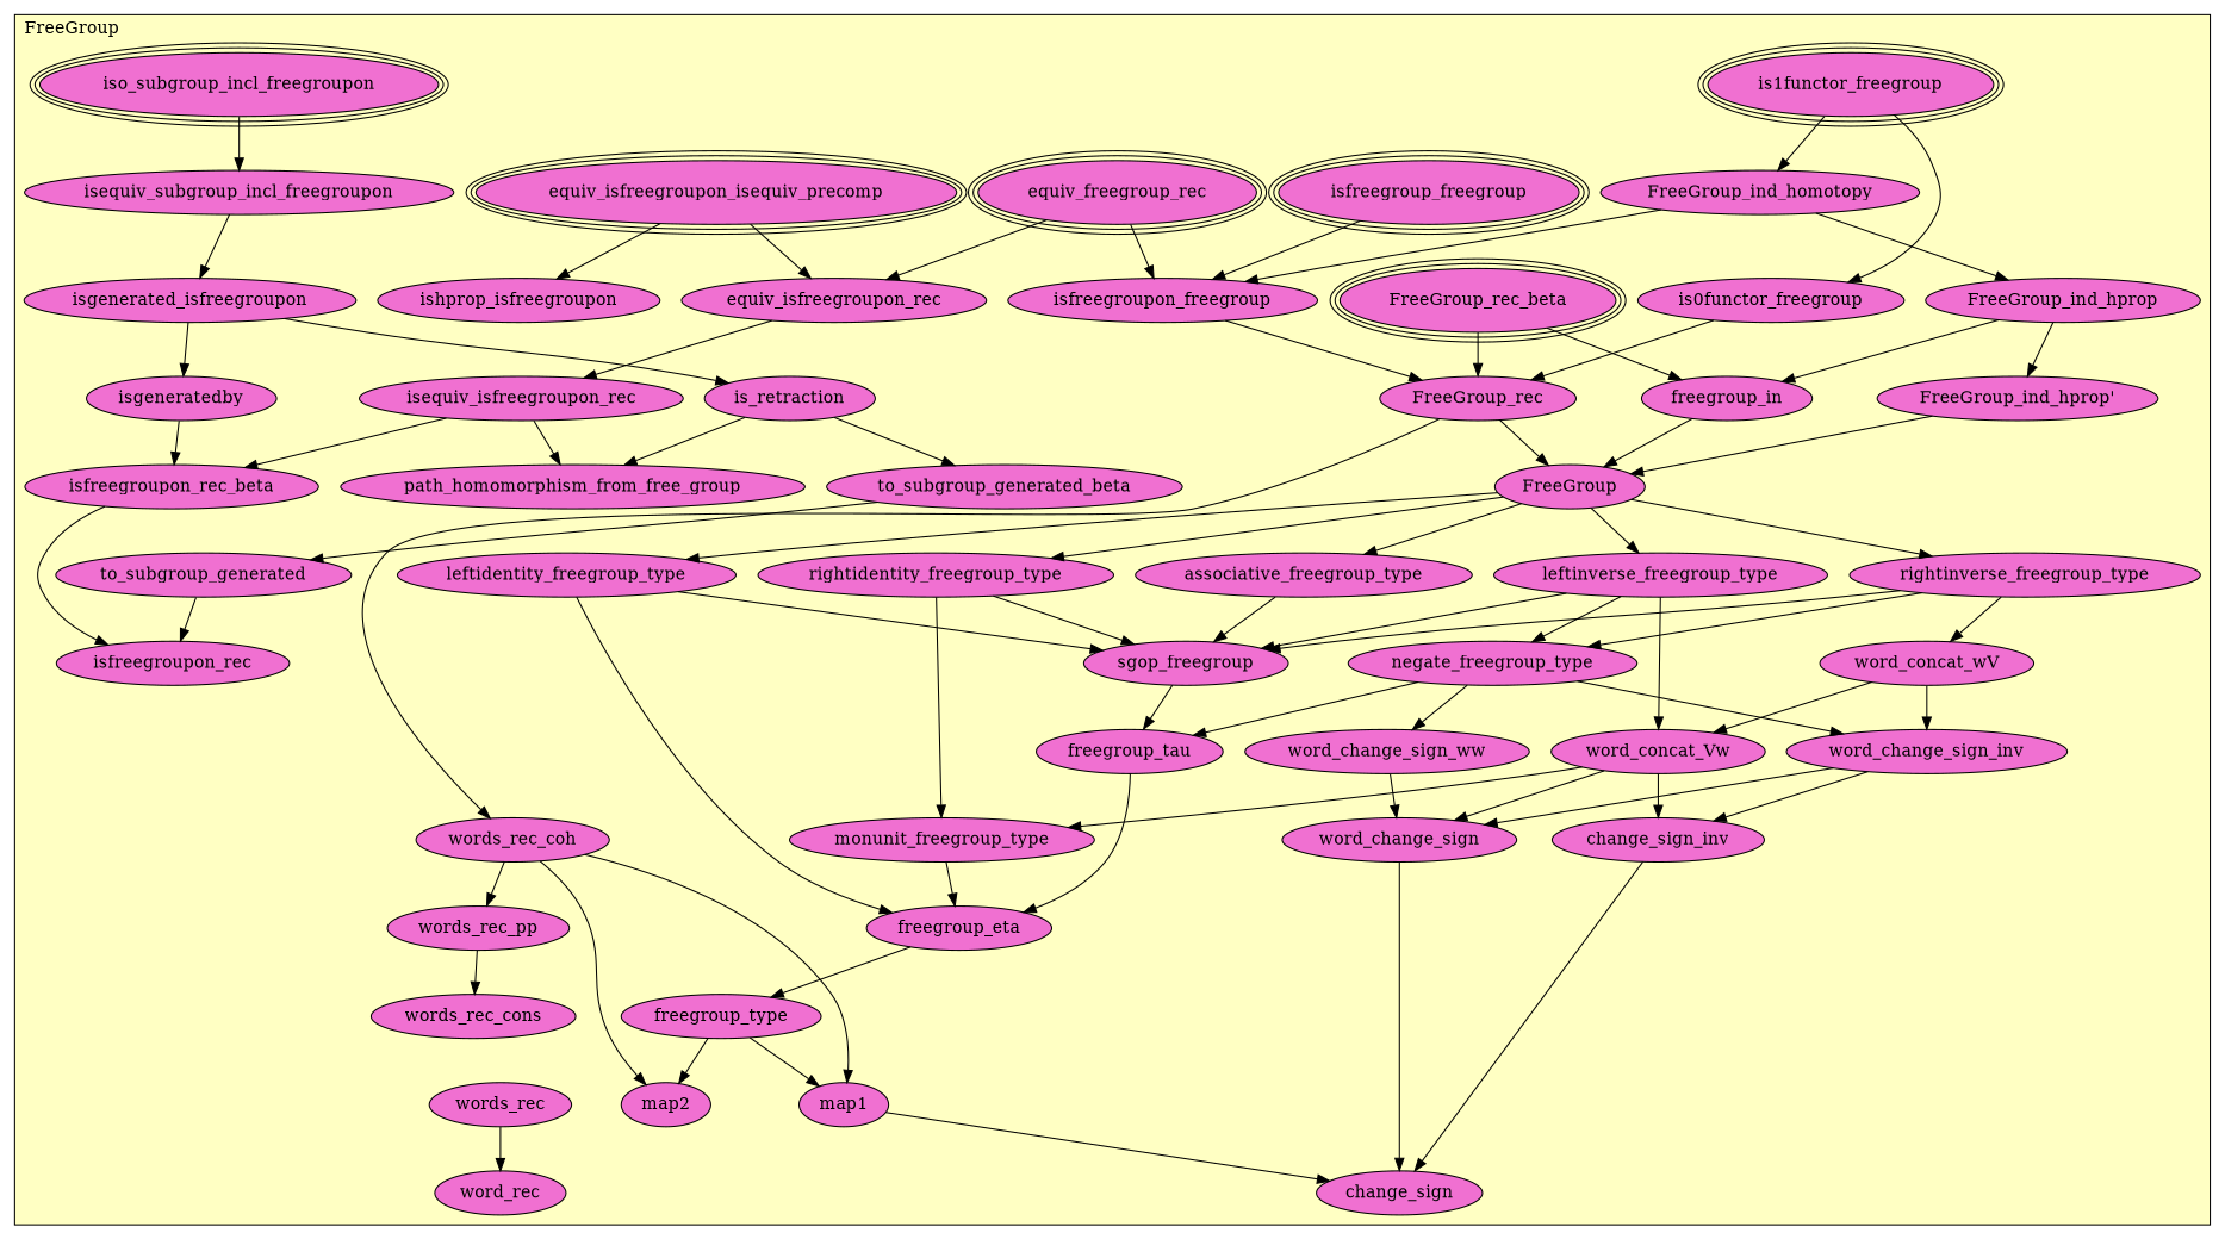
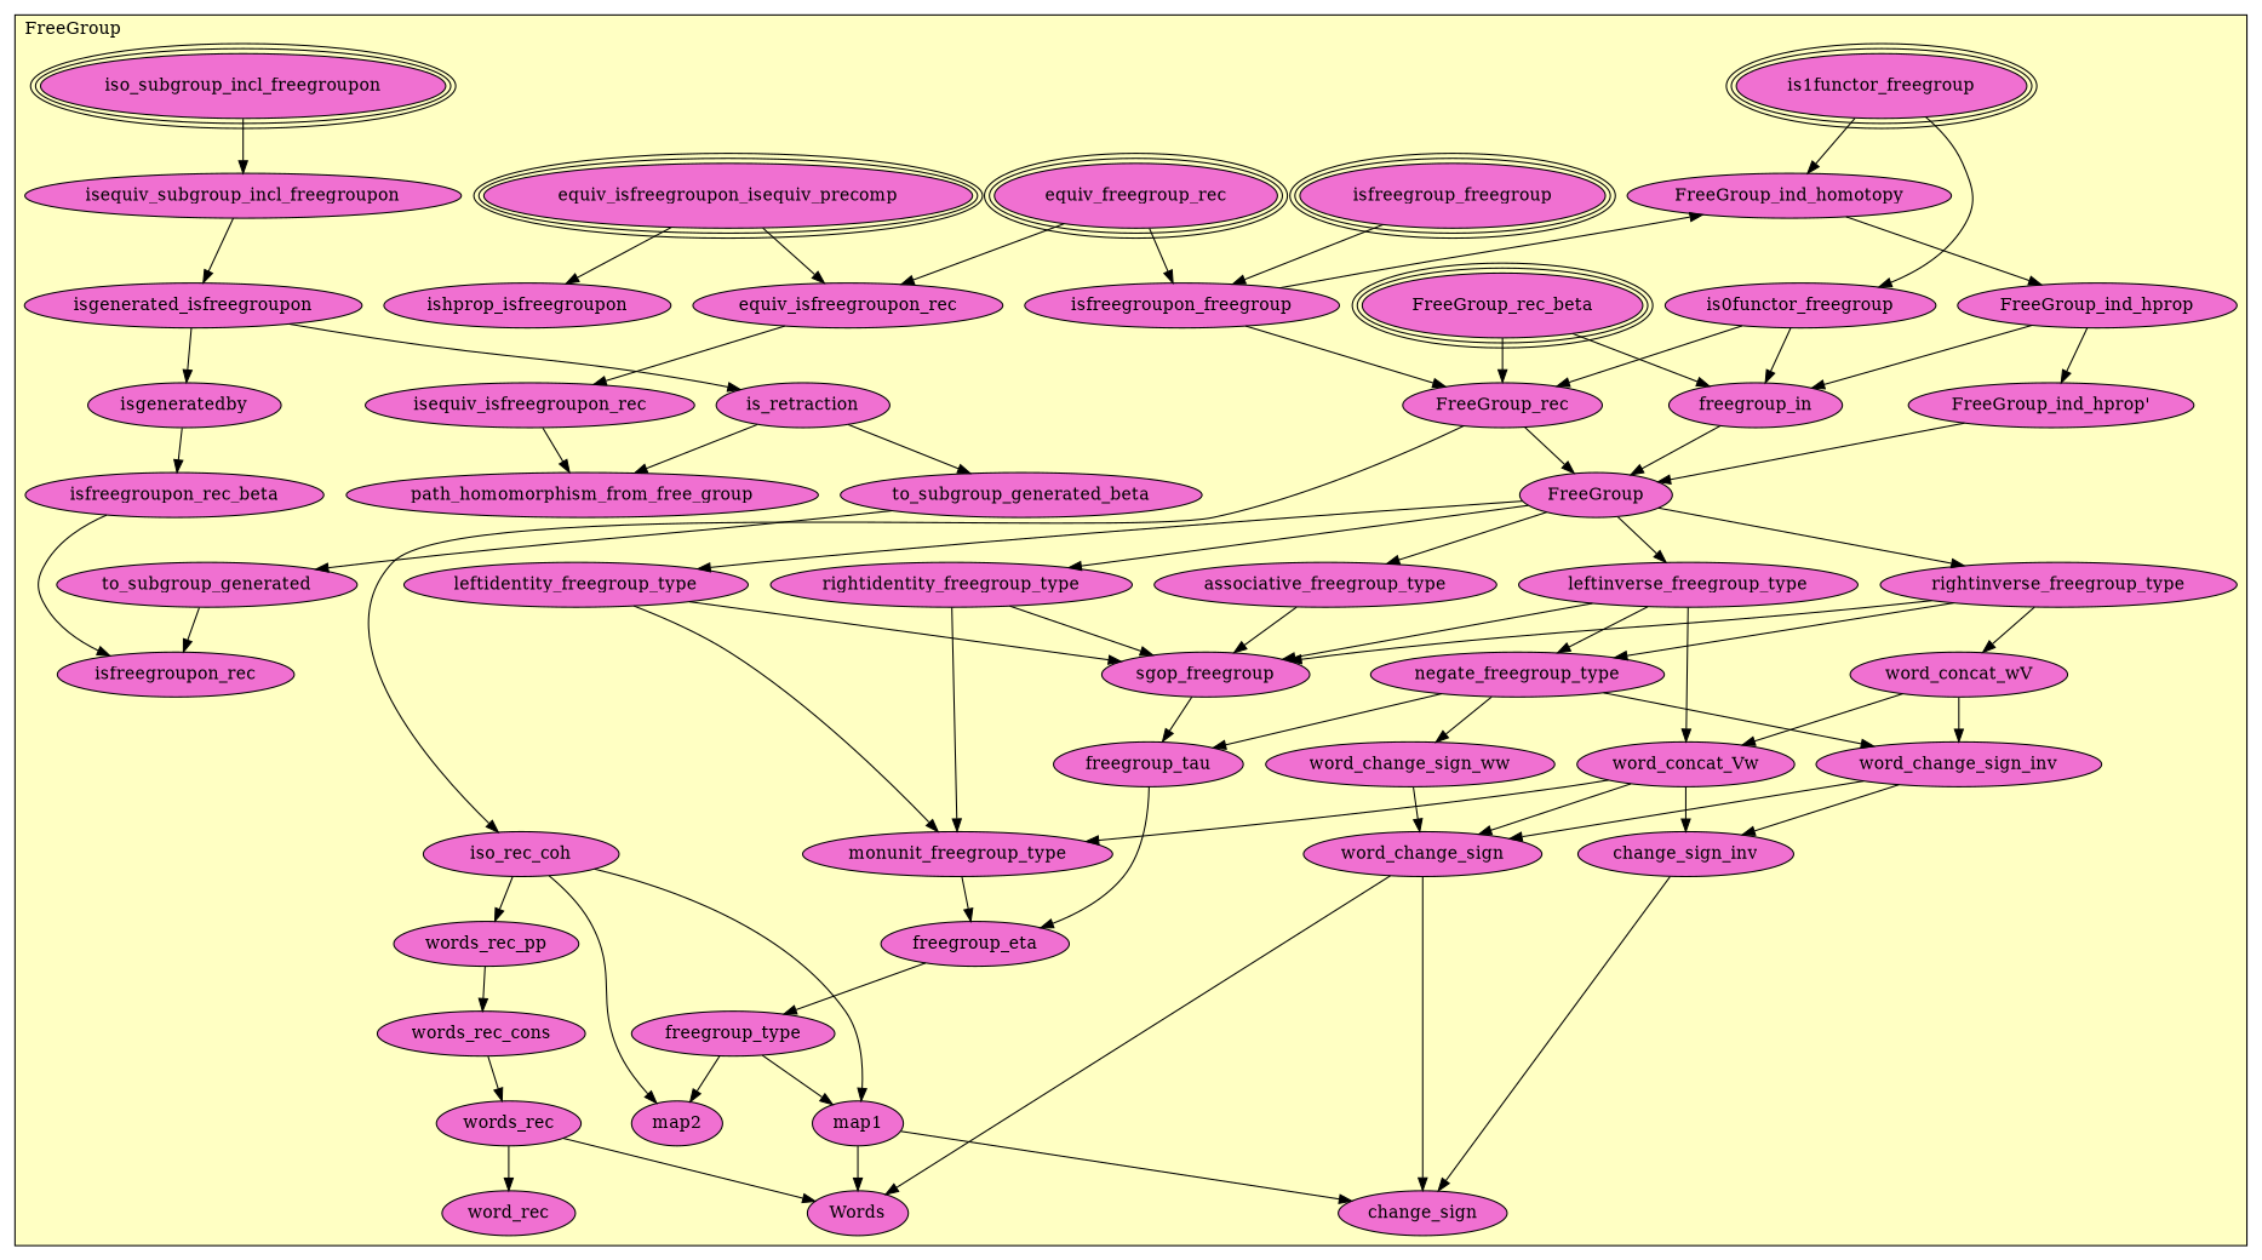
  digraph {
    node [fillcolor="#F070D1" style=filled]
    n1 [label=is1functor_freegroup peripheries=3]
    n2 [label=is0functor_freegroup]
    n3 [label=iso_subgroup_incl_freegroupon peripheries=3]
    n4 [label=isequiv_subgroup_incl_freegroupon]
    n5 [label=isgenerated_isfreegroupon]
    n6 [label=is_retraction]
    n7 [label=to_subgroup_generated_beta]
    n8 [label=to_subgroup_generated]
    n9 [label=isgeneratedby]
    n10 [label=equiv_isfreegroupon_isequiv_precomp peripheries=3]
    n11 [label=ishprop_isfreegroupon]
    n12 [label=equiv_freegroup_rec peripheries=3]
    n13 [label=equiv_isfreegroupon_rec]
    n14 [label=isequiv_isfreegroupon_rec]
    n15 [label=path_homomorphism_from_free_group]
    n16 [label=isfreegroupon_rec_beta]
    n17 [label=isfreegroupon_rec]
    n18 [label=isfreegroup_freegroup peripheries=3]
    n19 [label=isfreegroupon_freegroup]
    n20 [label=FreeGroup_ind_homotopy]
    n21 [label=FreeGroup_ind_hprop]
    n22 [label="FreeGroup_ind_hprop'"]
    n23 [label=FreeGroup_rec_beta peripheries=3]
    n24 [label=freegroup_in]
    n25 [label=FreeGroup_rec]
-   n26 [label=words_rec_coh]
+   n26 [label=iso_rec_coh]
    n27 [label=words_rec_pp]
    n28 [label=words_rec_cons]
    n29 [label=words_rec]
    n30 [label=word_rec]
    n31 [label=FreeGroup]
    n32 [label=rightinverse_freegroup_type]
    n33 [label=leftinverse_freegroup_type]
    n34 [label=rightidentity_freegroup_type]
    n35 [label=leftidentity_freegroup_type]
    n36 [label=associative_freegroup_type]
    n37 [label=negate_freegroup_type]
    n38 [label=word_concat_wV]
    n39 [label=word_concat_Vw]
    n40 [label=word_change_sign_inv]
    n41 [label=word_change_sign_ww]
    n42 [label=word_change_sign]
    n43 [label=monunit_freegroup_type]
    n44 [label=sgop_freegroup]
    n45 [label=freegroup_tau]
    n46 [label=freegroup_eta]
    n47 [label=freegroup_type]
    n48 [label=map2]
    n49 [label=map1]
    n50 [label=change_sign_inv]
    n51 [label=change_sign]
+   n52 [label=Words]
    subgraph cluster_1 {
      fillcolor="#FFFFC3"
      label=FreeGroup
      labeljust=l
      style=filled
      n1
      n2
      n3
      n4
      n5
      n6
      n7
      n8
      n9
      n10
      n11
      n12
      n13
      n14
      n15
      n16
      n17
      n18
      n19
      n20
      n21
      n22
      n23
      n24
      n25
      n26
      n27
      n28
      n29
      n30
      n31
      n32
      n33
      n34
      n35
      n36
      n37
      n38
      n39
      n40
      n41
      n42
      n43
      n44
      n45
      n46
      n47
      n48
      n49
      n50
      n51
+     n52
    }
    n1 -> n2
    n1 -> n20
+   n2 -> n24
    n2 -> n25
    n3 -> n4
    n4 -> n5
    n5 -> n6
    n5 -> n9
    n6 -> n7
    n6 -> n15
    n7 -> n8
    n8 -> n17
    n9 -> n16
    n10 -> n11
    n10 -> n13
    n12 -> n13
    n12 -> n19
    n13 -> n14
    n14 -> n15
-   n14 -> n16
    n16 -> n17
    n18 -> n19
-   n20 -> n19
+   n19 -> n20
    n19 -> n25
    n20 -> n21
    n21 -> n22
    n21 -> n24
    n22 -> n31
    n23 -> n24
    n23 -> n25
    n24 -> n31
    n25 -> n26
    n25 -> n31
    n26 -> n27
    n26 -> n48
    n26 -> n49
    n27 -> n28
+   n28 -> n29
    n29 -> n30
+   n29 -> n52
    n31 -> n32
    n31 -> n33
    n31 -> n34
    n31 -> n35
    n31 -> n36
    n32 -> n37
    n32 -> n38
    n32 -> n44
    n33 -> n37
    n33 -> n39
    n33 -> n44
    n34 -> n43
    n34 -> n44
-   n35 -> n46
+   n35 -> n43
    n35 -> n44
    n36 -> n44
    n37 -> n40
    n37 -> n41
    n37 -> n45
    n38 -> n39
    n38 -> n40
    n39 -> n42
    n39 -> n43
    n39 -> n50
    n40 -> n42
    n40 -> n50
    n41 -> n42
    n42 -> n51
+   n42 -> n52
    n43 -> n46
    n44 -> n45
    n45 -> n46
    n46 -> n47
    n47 -> n48
    n47 -> n49
    n49 -> n51
+   n49 -> n52
    n50 -> n51
  }
